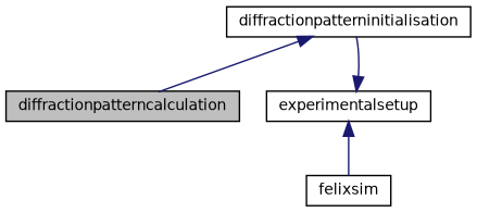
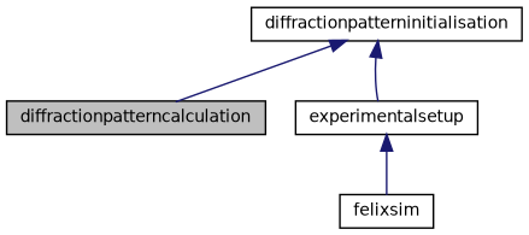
  digraph {
    rankdir=TB
    node [color=black fillcolor=white fontname=Helvetica fontsize=10 shape=record style=filled]
    edge [color=midnightblue dir=back fontname=Helvetica fontsize=10 labelfontname=Helvetica labelfontsize=10 style=solid]
    n1 [fillcolor=grey75 fontcolor=black height=0.2 label=diffractionpatterncalculation width=0.4]
    n2 [height=0.2 label=diffractionpatterninitialisation width=0.4]
    n3 [height=0.2 label=experimentalsetup width=0.4]
    n4 [height=0.2 label=felixsim width=0.4]
    n2 -> n1
-   n3 -> n2
+   n2 -> n3
    n3 -> n4
  }
